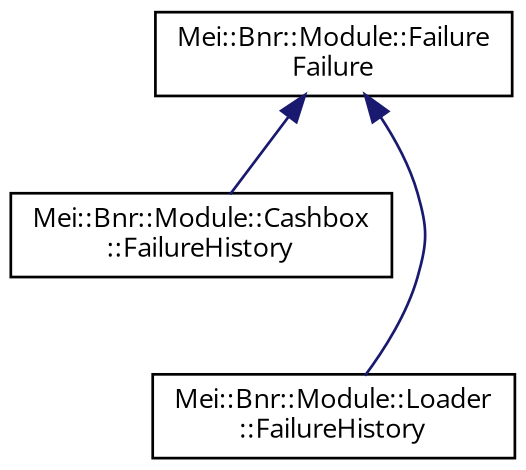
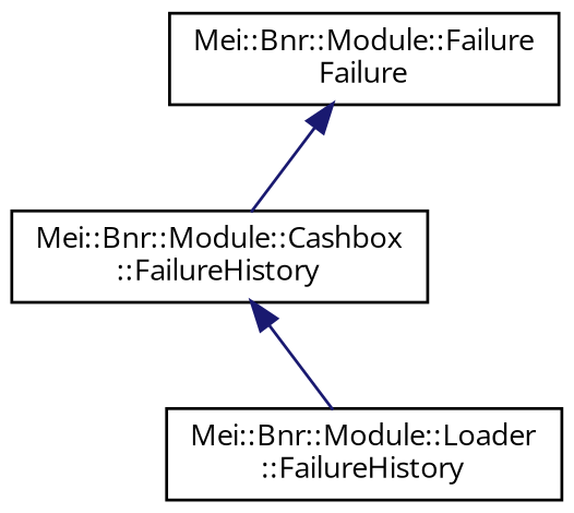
  digraph {
    fontname="Open Sans"
    rankdir=TB
    node [color=black fillcolor=white fontname="Open Sans" fontsize=10 shape=record style=filled]
    edge [color=midnightblue dir=back fontname="Open Sans" fontsize=10 labelfontname=Helvetica labelfontsize=10 style=solid]
    n1 [height=0.2 label="Mei::Bnr::Module::Failure\lFailure" width=0.4]
    n2 [height=0.2 label="Mei::Bnr::Module::Cashbox\l::FailureHistory" width=0.4]
    n3 [height=0.2 label="Mei::Bnr::Module::Loader\l::FailureHistory" width=0.4]
    n1 -> n2
-   n1 -> n3
+   n2 -> n3
  }
